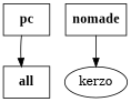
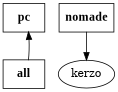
  digraph {
    node [shape=record]
    n1 [label=<<font face="Times New Roman, Bold" point-size="16">pc</font>>]
    n2 [label=kerzo shape=""]
    n3 [label=<<font face="Times New Roman, Bold" point-size="16">nomade</font>>]
    n4 [label=<<font face="Times New Roman, Bold" point-size="16">all</font>>]
    n3 -> n2
-   n1 -> n4
+   n4 -> n1
  }
